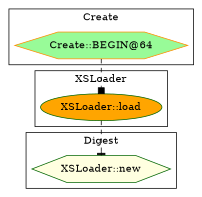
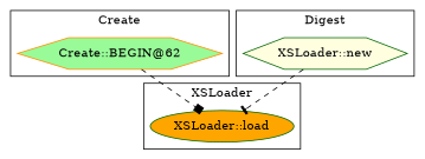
  digraph {
    node [color=darkgreen shape=hexagon style=filled]
    edge [style=dashed]
-   "Create::BEGIN@64" [color=darkorange fillcolor=palegreen]
+   "Create::BEGIN@64" [color=darkorange fillcolor=palegreen label="Create::BEGIN@62"]
    "XSLoader::load" [fillcolor=orange shape=ellipse]
    n3 [fillcolor=lightyellow label="XSLoader::new"]
    subgraph cluster_1 {
      label=Create
      "Create::BEGIN@64"
    }
    subgraph cluster_2 {
      label=XSLoader
      "XSLoader::load"
    }
    subgraph cluster_3 {
      label=Digest
      n3
    }
    "Create::BEGIN@64" -> "XSLoader::load" [arrowhead=box]
-   "XSLoader::load" -> n3 [arrowhead=tee]
+   n3 -> "XSLoader::load" [arrowhead=tee]
  }
